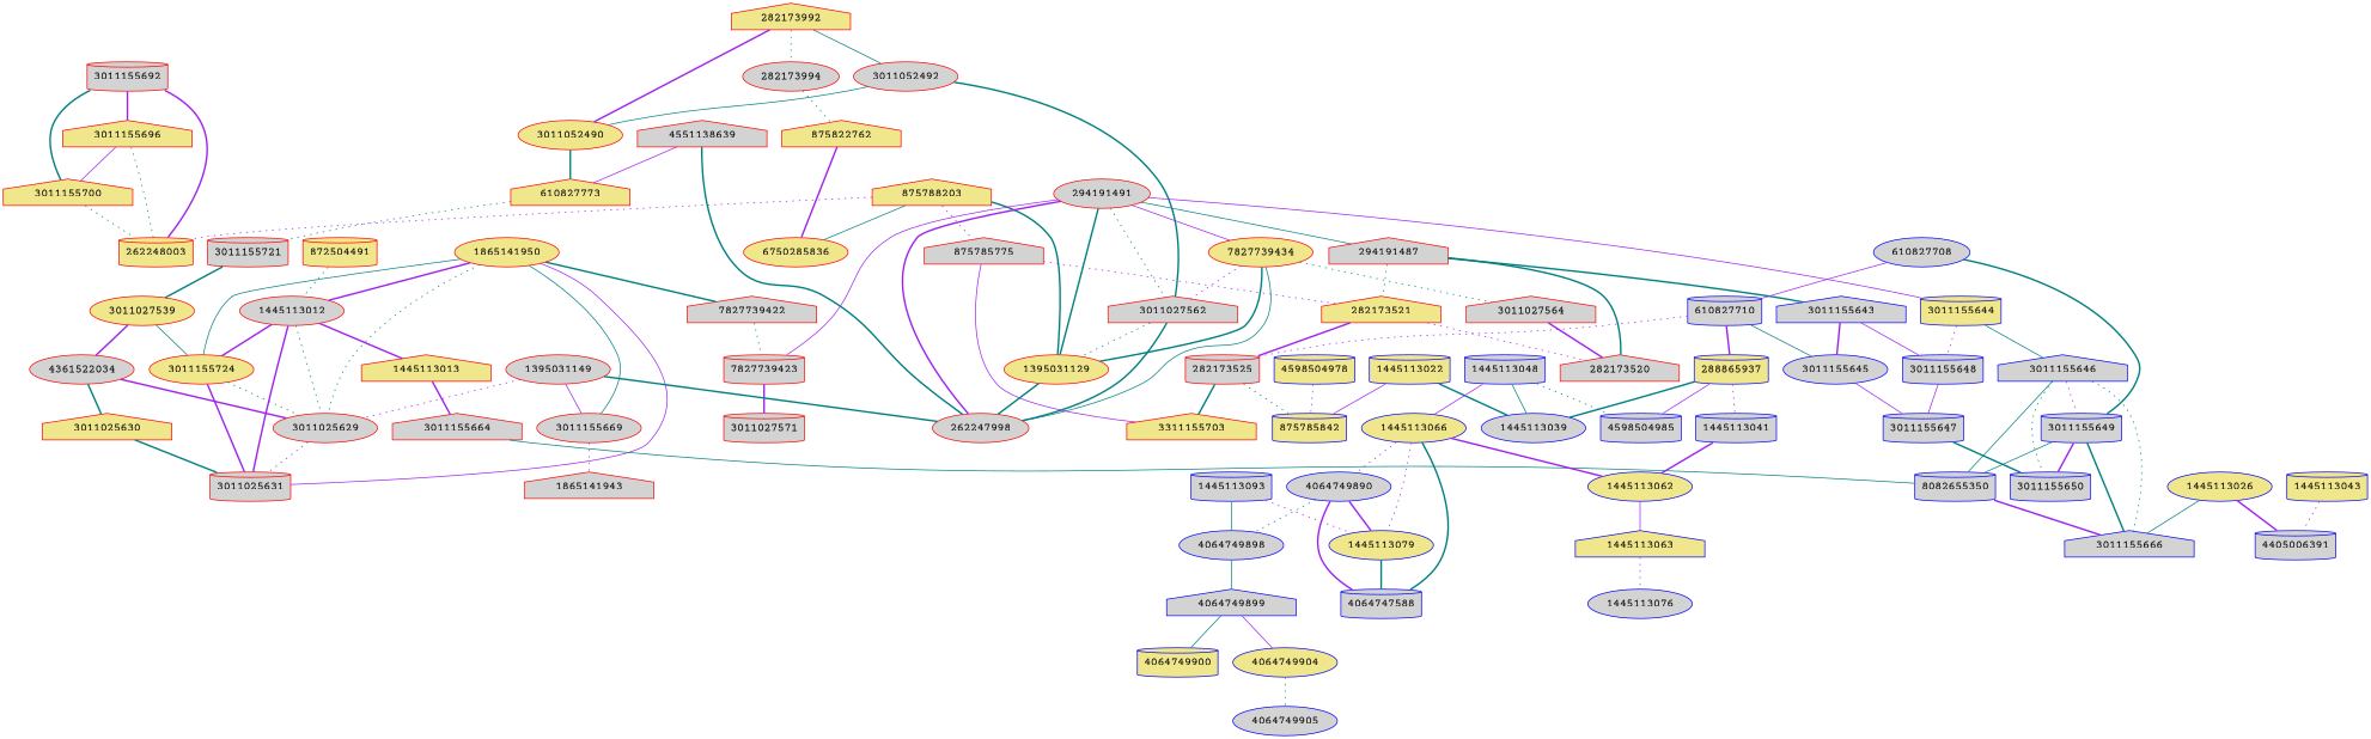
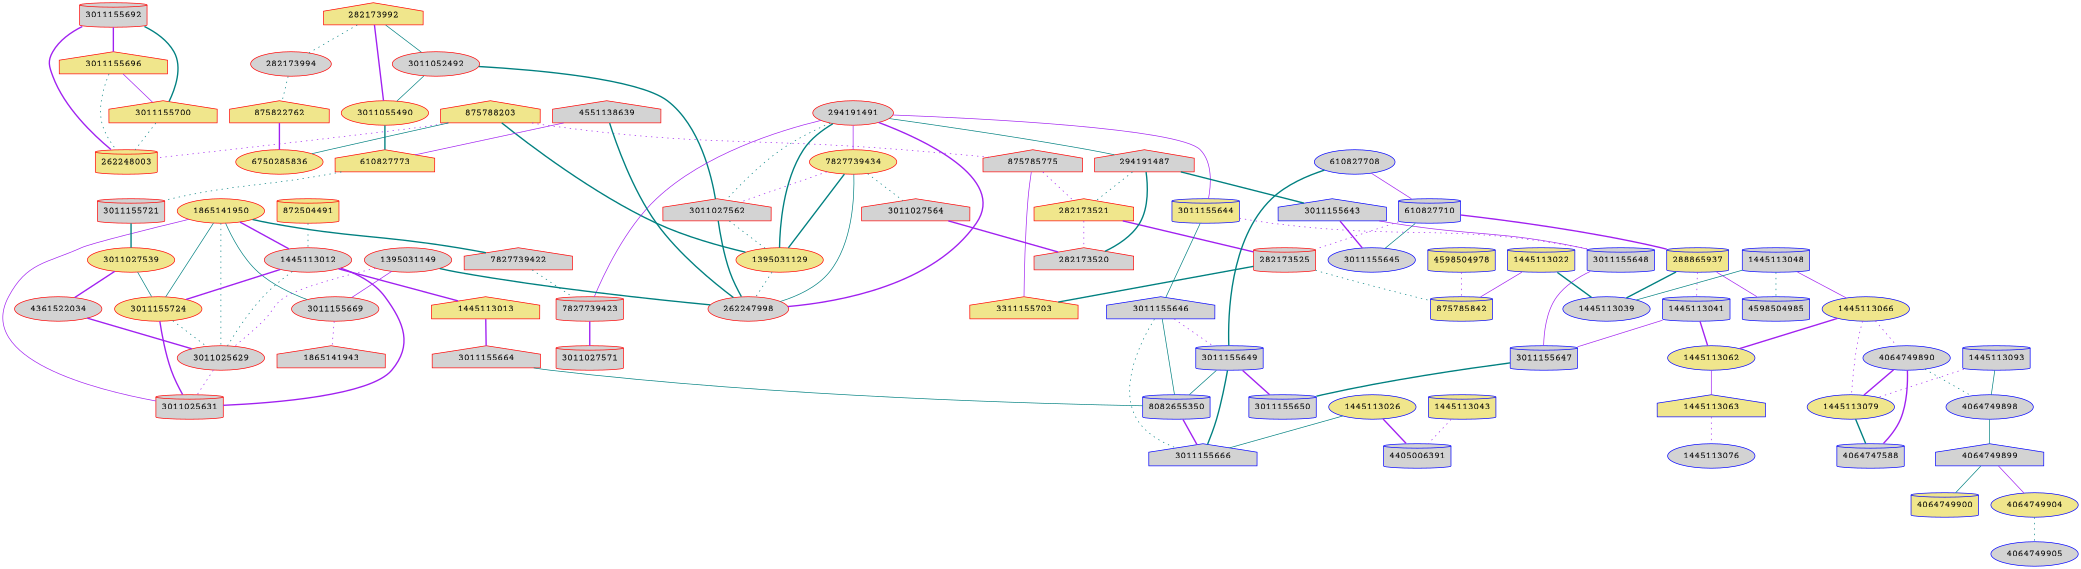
  strict graph {
    fontname="Courier Prime"
    node [color=red fillcolor=lightgrey fontname="Courier Prime" num_of_houses=3 shape=ellipse style=filled]
    edge [color=teal fontname="Courier Prime" style=bold]
    3011155692 [num_of_houses=1 shape=cylinder]
    3011155696 [fillcolor=khaki num_of_houses=2 shape=house]
    3011155700 [fillcolor=khaki num_of_houses=2 shape=house]
    262248003 [fillcolor=khaki num_of_houses=4 shape=cylinder]
    4598504978 [color=blue fillcolor=khaki num_of_houses=8 shape=cylinder]
    875785842 [color=blue fillcolor=khaki num_of_houses=11 shape=cylinder]
    282173992 [fillcolor=khaki num_of_houses=7 shape=house]
    282173994 [num_of_houses=5]
    3011052492 [num_of_houses=4]
-   3011052490 [fillcolor=khaki]
+   3011052490 [fillcolor=khaki label=3011055490]
    875822762 [fillcolor=khaki num_of_houses=1 shape=house]
    3011027562 [num_of_houses=1 shape=house]
    610827773 [fillcolor=khaki num_of_houses=7 shape=house]
    6750285836 [fillcolor=khaki]
    875788203 [fillcolor=khaki num_of_houses=1 shape=house]
    875785775 [num_of_houses=9 shape=house]
    1395031129 [fillcolor=khaki num_of_houses=2]
    282173521 [fillcolor=khaki num_of_houses=7 shape=house]
    n19 [fillcolor=khaki label=3311155703 num_of_houses=8 shape=house]
    262247998
    294191491 [num_of_houses=4]
    294191487 [num_of_houses=2 shape=house]
    7827739423 [num_of_houses=1 shape=cylinder]
    3011155644 [color=blue fillcolor=khaki num_of_houses=6 shape=cylinder]
    7827739434 [fillcolor=khaki]
    3011155643 [color=blue num_of_houses=1 shape=house]
    282173520 [shape=house]
    3011027571 [num_of_houses=6 shape=cylinder]
    3011155646 [color=blue num_of_houses=4 shape=house]
    3011155648 [color=blue shape=cylinder]
    3011027564 [num_of_houses=4 shape=house]
    282173525 [num_of_houses=12 shape=cylinder]
    3011155645 [color=blue]
    1865141950 [fillcolor=khaki num_of_houses=2]
    7827739422 [shape=house]
    1445113012
    3011155669 [num_of_houses=5]
    3011155724 [fillcolor=khaki num_of_houses=4]
    3011025629 [num_of_houses=5]
    3011025631 [num_of_houses=1 shape=cylinder]
    1445113013 [fillcolor=khaki num_of_houses=1 shape=house]
    1865141943 [num_of_houses=4 shape=house]
    3011155649 [color=blue num_of_houses=1 shape=cylinder]
    3011155650 [color=blue num_of_houses=4 shape=cylinder]
    8082655350 [color=blue shape=cylinder]
    3011155666 [color=blue num_of_houses=2 shape=house]
    3011155647 [color=blue shape=cylinder]
    610827708 [color=blue num_of_houses=2]
    610827710 [color=blue num_of_houses=7 shape=cylinder]
    288865937 [color=blue fillcolor=khaki num_of_houses=9 shape=cylinder]
    1445113039 [color=blue]
    4598504985 [color=blue num_of_houses=2 shape=cylinder]
    1445113041 [color=blue num_of_houses=10 shape=cylinder]
    872504491 [fillcolor=khaki shape=cylinder]
    3011155664 [num_of_houses=5 shape=house]
    1445113026 [color=blue fillcolor=khaki num_of_houses=7]
    4405006391 [color=blue num_of_houses=6 shape=cylinder]
    3011155721 [num_of_houses=4 shape=cylinder]
    4551138639 [num_of_houses=2 shape=house]
    1395031149 [num_of_houses=6]
    3011027539 [fillcolor=khaki num_of_houses=7]
    4361522034
-   3011025630 [fillcolor=khaki num_of_houses=2 shape=house]
    1445113022 [color=blue fillcolor=khaki num_of_houses=6 shape=cylinder]
    1445113062 [color=blue fillcolor=khaki num_of_houses=4]
    1445113048 [color=blue num_of_houses=2 shape=cylinder]
    1445113066 [color=blue fillcolor=khaki num_of_houses=2]
    4064749890 [color=blue num_of_houses=1]
    1445113079 [color=blue fillcolor=khaki num_of_houses=5]
    4064747588 [color=blue num_of_houses=1 shape=cylinder]
    4064749898 [color=blue num_of_houses=5]
    1445113063 [color=blue fillcolor=khaki num_of_houses=4 shape=house]
    1445113093 [color=blue num_of_houses=4 shape=cylinder]
    4064749899 [color=blue num_of_houses=4 shape=house]
    4064749900 [color=blue fillcolor=khaki num_of_houses=11 shape=cylinder]
    4064749904 [color=blue fillcolor=khaki num_of_houses=4]
    1445113043 [color=blue fillcolor=khaki num_of_houses=6 shape=cylinder]
    1445113076 [color=blue num_of_houses=2]
    4064749905 [color=blue]
    3011155692 -- 3011155696 [color=purple]
    3011155692 -- 3011155700
    3011155692 -- 262248003 [color=purple]
    3011155696 -- 3011155700 [color=purple style=solid]
    3011155696 -- 262248003 [style=dotted]
    3011155700 -- 262248003 [style=dotted]
    4598504978 -- 875785842 [color=purple style=dotted]
    282173992 -- 282173994 [style=dotted]
    282173992 -- 3011052492 [style=solid]
    282173992 -- 3011052490 [color=purple]
    282173994 -- 875822762 [style=dotted]
    3011052492 -- 3011052490 [style=solid]
    3011052492 -- 3011027562
    3011052490 -- 610827773
    875822762 -- 6750285836 [color=purple]
    3011027562 -- 1395031129 [style=dotted]
    3011027562 -- 262247998
    610827773 -- 3011155721 [style=dotted]
    875788203 -- 262248003 [color=purple style=dotted]
    875788203 -- 6750285836 [style=solid]
    875788203 -- 875785775 [color=purple style=dotted]
    875788203 -- 1395031129
    875785775 -- 282173521 [color=purple style=dotted]
    875785775 -- n19 [color=purple style=solid]
-   1395031129 -- 262247998
+   1395031129 -- 262247998 [style=dotted]
    282173521 -- 282173520 [color=purple style=dotted]
    282173521 -- 282173525 [color=purple]
    294191491 -- 3011027562 [style=dotted]
    294191491 -- 1395031129
    294191491 -- 262247998 [color=purple]
    294191491 -- 294191487 [style=solid]
    294191491 -- 7827739423 [color=purple style=solid]
    294191491 -- 3011155644 [color=purple style=solid]
    294191491 -- 7827739434 [color=purple style=solid]
    294191487 -- 282173521 [style=dotted]
    294191487 -- 3011155643
    294191487 -- 282173520
    7827739423 -- 3011027571 [color=purple]
    3011155644 -- 3011155646 [style=solid]
    3011155644 -- 3011155648 [color=purple style=dotted]
    7827739434 -- 3011027562 [color=purple style=dotted]
    7827739434 -- 1395031129
    7827739434 -- 262247998 [style=solid]
    7827739434 -- 3011027564 [style=dotted]
    3011155643 -- 3011155648 [color=purple style=solid]
    3011155643 -- 3011155645 [color=purple]
    3011155646 -- 3011155649 [color=purple style=dotted]
-   3011155646 -- 3011155650 [style=dotted]
    3011155646 -- 8082655350 [style=solid]
    3011155646 -- 3011155666 [style=dotted]
    3011155648 -- 3011155647 [color=purple style=solid]
    3011027564 -- 282173520 [color=purple]
    282173525 -- 875785842 [style=dotted]
    282173525 -- n19
-   3011155645 -- 3011155647 [color=purple style=solid]
+   1445113041 -- 3011155647 [color=purple style=solid]
    1865141950 -- 7827739422
    1865141950 -- 1445113012 [color=purple]
    1865141950 -- 3011155669 [style=solid]
    1865141950 -- 3011155724 [style=solid]
    1865141950 -- 3011025629 [style=dotted]
    1865141950 -- 3011025631 [color=purple style=solid]
    7827739422 -- 7827739423 [style=dotted]
    1445113012 -- 3011155724 [color=purple]
    1445113012 -- 3011025629 [style=dotted]
    1445113012 -- 3011025631 [color=purple]
    1445113012 -- 1445113013 [color=purple]
    3011155669 -- 1865141943 [color=purple style=dotted]
    3011155724 -- 3011025629 [style=dotted]
    3011155724 -- 3011025631 [color=purple]
    3011025629 -- 3011025631 [color=purple style=dotted]
    1445113013 -- 3011155664 [color=purple]
    3011155649 -- 3011155650 [color=purple]
    3011155649 -- 8082655350 [style=solid]
    3011155649 -- 3011155666
    8082655350 -- 3011155666 [color=purple]
    3011155647 -- 3011155650
    610827708 -- 3011155649
    610827708 -- 610827710 [color=purple style=solid]
    610827710 -- 282173525 [color=purple style=dotted]
    610827710 -- 3011155645 [style=solid]
    610827710 -- 288865937 [color=purple]
    288865937 -- 1445113039
    288865937 -- 4598504985 [color=purple style=solid]
    288865937 -- 1445113041 [color=purple style=dotted]
    1445113041 -- 1445113062 [color=purple]
    872504491 -- 1445113012 [style=dotted]
    3011155664 -- 8082655350 [style=solid]
    1445113026 -- 3011155666 [style=solid]
    1445113026 -- 4405006391 [color=purple]
    3011155721 -- 3011027539
    4551138639 -- 610827773 [color=purple style=solid]
    4551138639 -- 262247998
    1395031149 -- 262247998
    1395031149 -- 3011155669 [color=purple style=solid]
    1395031149 -- 3011025629 [color=purple style=dotted]
    3011027539 -- 3011155724 [style=solid]
    3011027539 -- 4361522034 [color=purple]
    4361522034 -- 3011025629 [color=purple]
-   4361522034 -- 3011025630
-   3011025630 -- 3011025631
    1445113022 -- 875785842 [color=purple style=solid]
    1445113022 -- 1445113039
    1445113062 -- 1445113063 [color=purple style=solid]
    1445113048 -- 1445113039 [style=solid]
    1445113048 -- 4598504985 [style=dotted]
    1445113048 -- 1445113066 [color=purple style=solid]
    1445113066 -- 1445113062 [color=purple]
    1445113066 -- 4064749890 [color=purple style=dotted]
    1445113066 -- 1445113079 [color=purple style=dotted]
-   1445113066 -- 4064747588
    4064749890 -- 1445113079 [color=purple]
    4064749890 -- 4064747588 [color=purple]
    4064749890 -- 4064749898 [style=dotted]
    1445113079 -- 4064747588
    4064749898 -- 4064749899 [style=solid]
    1445113063 -- 1445113076 [color=purple style=dotted]
    1445113093 -- 1445113079 [color=purple style=dotted]
    1445113093 -- 4064749898 [style=solid]
    4064749899 -- 4064749900 [style=solid]
    4064749899 -- 4064749904 [color=purple style=solid]
    4064749904 -- 4064749905 [style=dotted]
    1445113043 -- 4405006391 [color=purple style=dotted]
  }
